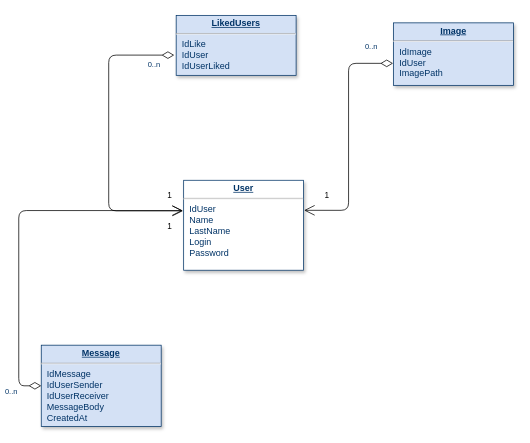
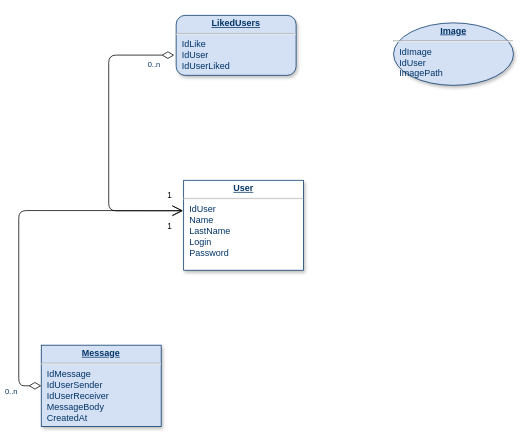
  <mxCell id="0" />
  <mxCell id="1" parent="0" />
- <mxCell id="2" value="&lt;p style=&quot;margin: 0px; margin-top: 4px; text-align: center; text-decoration: underline;&quot;&gt;&lt;b&gt;LikedUsers&lt;/b&gt;&lt;/p&gt;&lt;hr&gt;&lt;p style=&quot;margin: 0px; margin-left: 8px;&quot;&gt;IdLike&lt;/p&gt;&lt;p style=&quot;margin: 0px; margin-left: 8px;&quot;&gt;IdUser&lt;/p&gt;&lt;p style=&quot;margin: 0px; margin-left: 8px;&quot;&gt;IdUserLiked&lt;/p&gt;" style="verticalAlign=top;align=left;overflow=fill;fontSize=12;fontFamily=Helvetica;html=1;strokeColor=#003366;shadow=1;fillColor=#D4E1F5;fontColor=#003366" parent="1" vertex="1"><mxGeometry x="230" y="20" width="160" height="80" as="geometry" /></mxCell>
+ <mxCell id="2" value="&lt;p style=&quot;margin: 0px; margin-top: 4px; text-align: center; text-decoration: underline;&quot;&gt;&lt;b&gt;LikedUsers&lt;/b&gt;&lt;/p&gt;&lt;hr&gt;&lt;p style=&quot;margin: 0px; margin-left: 8px;&quot;&gt;IdLike&lt;/p&gt;&lt;p style=&quot;margin: 0px; margin-left: 8px;&quot;&gt;IdUser&lt;/p&gt;&lt;p style=&quot;margin: 0px; margin-left: 8px;&quot;&gt;IdUserLiked&lt;/p&gt;" style="verticalAlign=top;align=left;overflow=fill;fontSize=12;fontFamily=Helvetica;html=1;strokeColor=#003366;shadow=1;fillColor=#D4E1F5;fontColor=#003366;rounded=1;" parent="1" vertex="1"><mxGeometry x="230" y="20" width="160" height="80" as="geometry" /></mxCell>
  <mxCell id="3" value="&lt;p style=&quot;margin: 0px; margin-top: 4px; text-align: center; text-decoration: underline;&quot;&gt;&lt;strong&gt;User&lt;/strong&gt;&lt;/p&gt;&lt;hr&gt;&lt;p style=&quot;margin: 0px; margin-left: 8px;&quot;&gt;IdUser&lt;/p&gt;&lt;p style=&quot;margin: 0px; margin-left: 8px;&quot;&gt;Name&lt;/p&gt;&lt;p style=&quot;margin: 0px; margin-left: 8px;&quot;&gt;LastName&lt;/p&gt;&lt;p style=&quot;margin: 0px; margin-left: 8px;&quot;&gt;Login&lt;/p&gt;&lt;p style=&quot;margin: 0px; margin-left: 8px;&quot;&gt;Password&lt;/p&gt;" style="verticalAlign=top;align=left;overflow=fill;fontSize=12;fontFamily=Helvetica;html=1;strokeColor=#003366;shadow=1;fillColor=#ffffff;fontColor=#003366;" parent="1" vertex="1"><mxGeometry x="240" y="240" width="160" height="120" as="geometry" /></mxCell>
  <mxCell id="4" value="&lt;p style=&quot;margin: 0px; margin-top: 4px; text-align: center; text-decoration: underline;&quot;&gt;&lt;strong&gt;Message&lt;/strong&gt;&lt;/p&gt;&lt;hr&gt;&lt;p style=&quot;margin: 0px; margin-left: 8px;&quot;&gt;IdMessage&lt;/p&gt;&lt;p style=&quot;margin: 0px; margin-left: 8px;&quot;&gt;IdUserSender&lt;/p&gt;&lt;p style=&quot;margin: 0px; margin-left: 8px;&quot;&gt;IdUserReceiver&lt;/p&gt;&lt;p style=&quot;margin: 0px; margin-left: 8px;&quot;&gt;MessageBody&lt;/p&gt;&lt;p style=&quot;margin: 0px; margin-left: 8px;&quot;&gt;CreatedAt&lt;/p&gt;" style="verticalAlign=top;align=left;overflow=fill;fontSize=12;fontFamily=Helvetica;html=1;strokeColor=#003366;shadow=1;fillColor=#D4E1F5;fontColor=#003366" parent="1" vertex="1"><mxGeometry x="50" y="460" width="160" height="108.36" as="geometry" /></mxCell>
  <mxCell id="5" value="" style="endArrow=open;endSize=12;startArrow=diamondThin;startSize=14;startFill=0;edgeStyle=orthogonalEdgeStyle;entryX=-0.008;entryY=0.337;entryDx=0;entryDy=0;entryPerimeter=0;exitX=0;exitY=0.5;exitDx=0;exitDy=0;" parent="1" source="4" target="3" edge="1"><mxGeometry as="geometry"><mxPoint x="180" y="200" as="sourcePoint" /><mxPoint x="210" y="-90" as="targetPoint" /><Array as="points"><mxPoint x="20" y="514" /><mxPoint x="20" y="280" /></Array></mxGeometry></mxCell>
  <mxCell id="6" value="0..n" style="resizable=0;align=left;verticalAlign=top;labelBackgroundColor=#ffffff;fontSize=10;strokeColor=#003366;shadow=1;fillColor=#D4E1F5;fontColor=#003366" parent="5" connectable="0" vertex="1"><mxGeometry x="-1" relative="1" as="geometry"><mxPoint x="-50" y="-4" as="offset" /></mxGeometry></mxCell>
  <mxCell id="7" value="1" style="edgeLabel;html=1;align=center;verticalAlign=middle;resizable=0;points=[];" vertex="1" connectable="0" parent="5"><mxGeometry relative="1" as="geometry"><mxPoint x="200" y="-3" as="offset" /></mxGeometry></mxCell>
- <mxCell id="8" value="&lt;p style=&quot;margin: 0px; margin-top: 4px; text-align: center; text-decoration: underline;&quot;&gt;&lt;b&gt;Image&lt;/b&gt;&lt;/p&gt;&lt;hr&gt;&lt;p style=&quot;margin: 0px; margin-left: 8px;&quot;&gt;IdImage&lt;/p&gt;&lt;p style=&quot;margin: 0px; margin-left: 8px;&quot;&gt;IdUser&lt;/p&gt;&lt;p style=&quot;margin: 0px; margin-left: 8px;&quot;&gt;ImagePath&lt;/p&gt;&lt;p style=&quot;margin: 0px; margin-left: 8px;&quot;&gt;&lt;br&gt;&lt;/p&gt;" style="verticalAlign=top;align=left;overflow=fill;fontSize=12;fontFamily=Helvetica;html=1;strokeColor=#003366;shadow=1;fillColor=#D4E1F5;fontColor=#003366" vertex="1" parent="1"><mxGeometry x="520" y="30" width="160" height="83.36" as="geometry" /></mxCell>
- <mxCell id="9" value="" style="endArrow=open;endSize=12;startArrow=diamondThin;startSize=14;startFill=0;edgeStyle=orthogonalEdgeStyle;entryX=1.004;entryY=0.334;entryDx=0;entryDy=0;entryPerimeter=0;exitX=-0.004;exitY=0.648;exitDx=0;exitDy=0;exitPerimeter=0;" edge="1" parent="1" source="8" target="3"><mxGeometry as="geometry"><mxPoint x="320" y="100" as="sourcePoint" /><mxPoint x="439" y="-190" as="targetPoint" /></mxGeometry></mxCell>
- <mxCell id="10" value="0..n" style="resizable=0;align=left;verticalAlign=top;labelBackgroundColor=#ffffff;fontSize=10;strokeColor=#003366;shadow=1;fillColor=#D4E1F5;fontColor=#003366" connectable="0" vertex="1" parent="9"><mxGeometry x="-1" relative="1" as="geometry"><mxPoint x="-39" y="-34" as="offset" /></mxGeometry></mxCell>
- <mxCell id="11" value="1&lt;br&gt;" style="edgeLabel;html=1;align=center;verticalAlign=middle;resizable=0;points=[];" vertex="1" connectable="0" parent="9"><mxGeometry relative="1" as="geometry"><mxPoint x="-30" y="78" as="offset" /></mxGeometry></mxCell>
+ <mxCell id="8" value="&lt;p style=&quot;margin: 0px; margin-top: 4px; text-align: center; text-decoration: underline;&quot;&gt;&lt;b&gt;Image&lt;/b&gt;&lt;/p&gt;&lt;hr&gt;&lt;p style=&quot;margin: 0px; margin-left: 8px;&quot;&gt;IdImage&lt;/p&gt;&lt;p style=&quot;margin: 0px; margin-left: 8px;&quot;&gt;IdUser&lt;/p&gt;&lt;p style=&quot;margin: 0px; margin-left: 8px;&quot;&gt;ImagePath&lt;/p&gt;&lt;p style=&quot;margin: 0px; margin-left: 8px;&quot;&gt;&lt;br&gt;&lt;/p&gt;" style="ellipse;verticalAlign=top;align=left;overflow=fill;fontSize=12;fontFamily=Helvetica;html=1;strokeColor=#003366;shadow=1;fillColor=#D4E1F5;fontColor=#003366;" vertex="1" parent="1"><mxGeometry x="520" y="30" width="160" height="83.36" as="geometry" /></mxCell>
  <mxCell id="12" value="" style="endArrow=open;endSize=12;startArrow=diamondThin;startSize=14;startFill=0;edgeStyle=orthogonalEdgeStyle;entryX=-0.005;entryY=0.34;entryDx=0;entryDy=0;entryPerimeter=0;exitX=-0.016;exitY=0.663;exitDx=0;exitDy=0;exitPerimeter=0;" edge="1" parent="1" source="2" target="3"><mxGeometry as="geometry"><mxPoint x="20" y="-70" as="sourcePoint" /><mxPoint x="190" y="-100" as="targetPoint" /><Array as="points"><mxPoint x="140" y="73" /><mxPoint x="140" y="281" /></Array></mxGeometry></mxCell>
  <mxCell id="13" value="0..n" style="resizable=0;align=left;verticalAlign=top;labelBackgroundColor=#ffffff;fontSize=10;strokeColor=#003366;shadow=1;fillColor=#D4E1F5;fontColor=#003366" connectable="0" vertex="1" parent="12"><mxGeometry x="-1" relative="1" as="geometry"><mxPoint x="-37" as="offset" /></mxGeometry></mxCell>
  <mxCell id="14" value="1" style="edgeLabel;html=1;align=center;verticalAlign=middle;resizable=0;points=[];" vertex="1" connectable="0" parent="12"><mxGeometry relative="1" as="geometry"><mxPoint x="80" y="77" as="offset" /></mxGeometry></mxCell>
